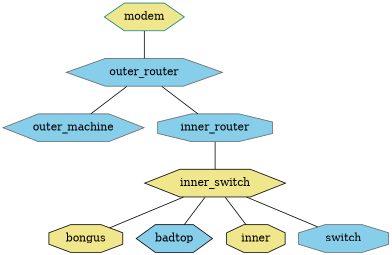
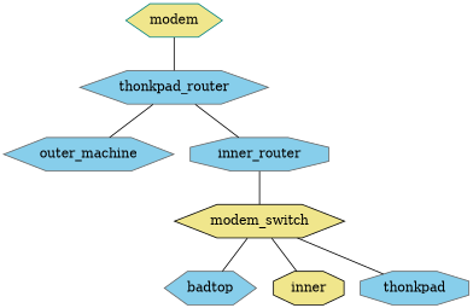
  graph {
    node [color=gray40 fillcolor=skyblue shape=hexagon style=filled]
    modem [color=teal fillcolor=khaki]
-   outer_router
+   outer_router [label=thonkpad_router]
    outer_machine
    inner_router [shape=octagon]
-   inner_switch [color=black fillcolor=khaki]
-   bongus [color=black fillcolor=khaki shape=octagon]
-   badtop [color=black]
+   inner_switch [color=black fillcolor=khaki label=modem_switch]
+   badtop
    n8 [color=black fillcolor=khaki label=inner shape=octagon]
-   thonkpad [shape=octagon label=switch]
+   thonkpad [shape=octagon]
    modem -- outer_router
    outer_router -- outer_machine
    outer_router -- inner_router
    inner_router -- inner_switch
-   inner_switch -- bongus
    inner_switch -- badtop
    inner_switch -- n8
    inner_switch -- thonkpad
  }
